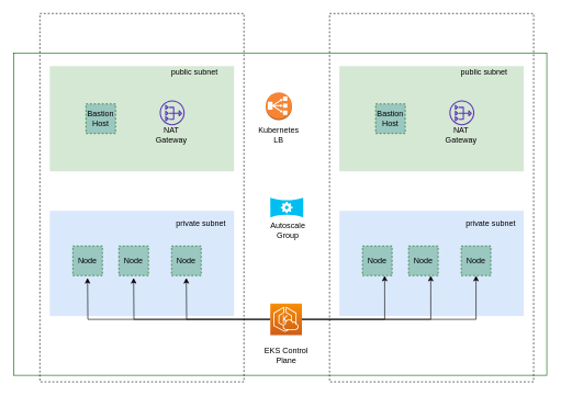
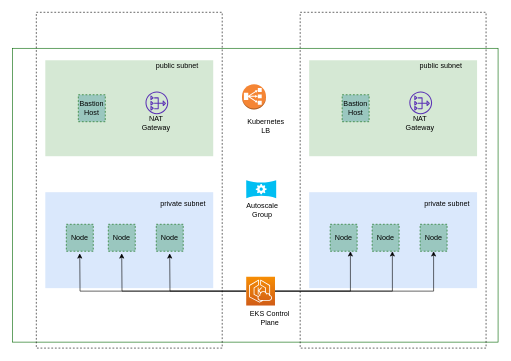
  <mxCell id="0" />
  <mxCell id="1" parent="0" />
  <mxCell id="2" value="" style="rounded=0;whiteSpace=wrap;html=1;strokeColor=#006600;" vertex="1" parent="1"><mxGeometry x="20" y="80" width="810" height="490" as="geometry" /></mxCell>
  <mxCell id="3" value="" style="rounded=0;whiteSpace=wrap;html=1;dashed=1;fillColor=none;" vertex="1" parent="1"><mxGeometry x="500" y="20" width="310" height="560" as="geometry" /></mxCell>
  <mxCell id="4" value="" style="rounded=0;whiteSpace=wrap;html=1;dashed=1;fillColor=none;" vertex="1" parent="1"><mxGeometry x="60" y="20" width="310" height="560" as="geometry" /></mxCell>
  <mxCell id="5" value="" style="rounded=0;whiteSpace=wrap;html=1;dashed=1;fillColor=#d5e8d4;strokeColor=none;" vertex="1" parent="1"><mxGeometry x="75" y="100" width="280" height="160" as="geometry" /></mxCell>
  <mxCell id="6" value="" style="rounded=0;whiteSpace=wrap;html=1;dashed=1;fillColor=#dae8fc;strokeColor=none;" vertex="1" parent="1"><mxGeometry x="75" y="320" width="280" height="160" as="geometry" /></mxCell>
  <mxCell id="7" value="" style="outlineConnect=0;fontColor=#232F3E;gradientColor=none;fillColor=#5A30B5;strokeColor=none;dashed=0;verticalLabelPosition=bottom;verticalAlign=top;align=center;html=1;fontSize=12;fontStyle=0;aspect=fixed;pointerEvents=1;shape=mxgraph.aws4.nat_gateway;" vertex="1" parent="1"><mxGeometry x="242" y="152" width="38" height="38" as="geometry" /></mxCell>
  <mxCell id="8" style="edgeStyle=orthogonalEdgeStyle;rounded=0;orthogonalLoop=1;jettySize=auto;html=1;" edge="1" parent="1" source="11"><mxGeometry relative="1" as="geometry"><mxPoint x="132.4" y="422" as="targetPoint" /></mxGeometry></mxCell>
  <mxCell id="9" style="edgeStyle=orthogonalEdgeStyle;rounded=0;orthogonalLoop=1;jettySize=auto;html=1;" edge="1" parent="1" source="11"><mxGeometry relative="1" as="geometry"><mxPoint x="202.4" y="422" as="targetPoint" /></mxGeometry></mxCell>
  <mxCell id="10" style="edgeStyle=orthogonalEdgeStyle;rounded=0;orthogonalLoop=1;jettySize=auto;html=1;" edge="1" parent="1" source="11"><mxGeometry relative="1" as="geometry"><mxPoint x="282.4" y="422" as="targetPoint" /></mxGeometry></mxCell>
  <mxCell id="11" value="" style="points=[[0,0,0],[0.25,0,0],[0.5,0,0],[0.75,0,0],[1,0,0],[0,1,0],[0.25,1,0],[0.5,1,0],[0.75,1,0],[1,1,0],[0,0.25,0],[0,0.5,0],[0,0.75,0],[1,0.25,0],[1,0.5,0],[1,0.75,0]];outlineConnect=0;fontColor=#232F3E;gradientColor=#F78E04;gradientDirection=north;fillColor=#D05C17;strokeColor=#ffffff;dashed=0;verticalLabelPosition=bottom;verticalAlign=top;align=center;html=1;fontSize=12;fontStyle=0;aspect=fixed;shape=mxgraph.aws4.resourceIcon;resIcon=mxgraph.aws4.eks_cloud;" vertex="1" parent="1"><mxGeometry x="410" y="461" width="48" height="48" as="geometry" /></mxCell>
  <mxCell id="12" value="NAT Gateway" style="text;html=1;strokeColor=none;fillColor=none;align=center;verticalAlign=middle;whiteSpace=wrap;rounded=0;dashed=1;" vertex="1" parent="1"><mxGeometry x="240" y="194" width="40" height="20" as="geometry" /></mxCell>
- <mxCell id="13" value="EKS Control Plane" style="text;html=1;strokeColor=none;fillColor=none;align=center;verticalAlign=middle;whiteSpace=wrap;rounded=0;dashed=1;" vertex="1" parent="1"><mxGeometry x="391.5" y="530" width="85" height="20" as="geometry" /></mxCell>
+ <mxCell id="13" value="EKS Control Plane" style="text;html=1;strokeColor=none;fillColor=none;align=center;verticalAlign=middle;whiteSpace=wrap;rounded=0;dashed=1;" vertex="1" parent="1"><mxGeometry x="406.5" y="520" width="85" height="20" as="geometry" /></mxCell>
  <mxCell id="14" value="" style="verticalLabelPosition=bottom;html=1;verticalAlign=top;align=center;strokeColor=none;fillColor=#00BEF2;shape=mxgraph.azure.autoscale;dashed=1;" vertex="1" parent="1"><mxGeometry x="410" y="300" width="50" height="30" as="geometry" /></mxCell>
  <mxCell id="15" value="Autoscale Group" style="text;html=1;strokeColor=none;fillColor=none;align=center;verticalAlign=middle;whiteSpace=wrap;rounded=0;dashed=1;" vertex="1" parent="1"><mxGeometry x="417" y="340" width="40" height="20" as="geometry" /></mxCell>
  <mxCell id="16" value="" style="outlineConnect=0;dashed=0;verticalLabelPosition=bottom;verticalAlign=top;align=center;html=1;shape=mxgraph.aws3.classic_load_balancer;fillColor=#F58534;gradientColor=none;strokeColor=#006600;" vertex="1" parent="1"><mxGeometry x="403" y="140" width="40" height="42" as="geometry" /></mxCell>
- <mxCell id="17" value="Kubernetes LB" style="text;html=1;strokeColor=none;fillColor=none;align=center;verticalAlign=middle;whiteSpace=wrap;rounded=0;dashed=1;" vertex="1" parent="1"><mxGeometry x="403" y="194" width="40" height="20" as="geometry" /></mxCell>
+ <mxCell id="17" value="Kubernetes LB" style="text;html=1;strokeColor=none;fillColor=none;align=center;verticalAlign=middle;whiteSpace=wrap;rounded=0;dashed=1;" vertex="1" parent="1"><mxGeometry x="423" y="199" width="40" height="20" as="geometry" /></mxCell>
  <mxCell id="18" value="public subnet" style="text;html=1;strokeColor=none;fillColor=none;align=center;verticalAlign=middle;whiteSpace=wrap;rounded=0;dashed=1;" vertex="1" parent="1"><mxGeometry x="250" y="100" width="90" height="20" as="geometry" /></mxCell>
  <mxCell id="19" value="private subnet" style="text;html=1;strokeColor=none;fillColor=none;align=center;verticalAlign=middle;whiteSpace=wrap;rounded=0;dashed=1;" vertex="1" parent="1"><mxGeometry x="255" y="330" width="100" height="20" as="geometry" /></mxCell>
  <mxCell id="20" value="Node" style="whiteSpace=wrap;html=1;aspect=fixed;dashed=1;strokeColor=#006600;fillColor=#9AC7BF;" vertex="1" parent="1"><mxGeometry x="110" y="373.5" width="45" height="45" as="geometry" /></mxCell>
  <mxCell id="21" value="Node" style="whiteSpace=wrap;html=1;aspect=fixed;dashed=1;strokeColor=#006600;fillColor=#9AC7BF;" vertex="1" parent="1"><mxGeometry x="180" y="373.5" width="45" height="45" as="geometry" /></mxCell>
  <mxCell id="22" value="Node" style="whiteSpace=wrap;html=1;aspect=fixed;dashed=1;strokeColor=#006600;fillColor=#9AC7BF;" vertex="1" parent="1"><mxGeometry x="260" y="373.5" width="45" height="45" as="geometry" /></mxCell>
  <mxCell id="23" value="Bastion Host" style="whiteSpace=wrap;html=1;aspect=fixed;dashed=1;strokeColor=#006600;fillColor=#9AC7BF;" vertex="1" parent="1"><mxGeometry x="130" y="157.5" width="45" height="45" as="geometry" /></mxCell>
  <mxCell id="24" value="" style="rounded=0;whiteSpace=wrap;html=1;dashed=1;fillColor=#d5e8d4;strokeColor=none;" vertex="1" parent="1"><mxGeometry x="515" y="100" width="280" height="160" as="geometry" /></mxCell>
  <mxCell id="25" value="" style="rounded=0;whiteSpace=wrap;html=1;dashed=1;fillColor=#dae8fc;strokeColor=none;" vertex="1" parent="1"><mxGeometry x="515" y="320" width="280" height="160" as="geometry" /></mxCell>
  <mxCell id="26" value="" style="outlineConnect=0;fontColor=#232F3E;gradientColor=none;fillColor=#5A30B5;strokeColor=none;dashed=0;verticalLabelPosition=bottom;verticalAlign=top;align=center;html=1;fontSize=12;fontStyle=0;aspect=fixed;pointerEvents=1;shape=mxgraph.aws4.nat_gateway;" vertex="1" parent="1"><mxGeometry x="682" y="152" width="38" height="38" as="geometry" /></mxCell>
  <mxCell id="27" value="NAT Gateway" style="text;html=1;strokeColor=none;fillColor=none;align=center;verticalAlign=middle;whiteSpace=wrap;rounded=0;dashed=1;" vertex="1" parent="1"><mxGeometry x="680" y="194" width="40" height="20" as="geometry" /></mxCell>
  <mxCell id="28" value="public subnet" style="text;html=1;strokeColor=none;fillColor=none;align=center;verticalAlign=middle;whiteSpace=wrap;rounded=0;dashed=1;" vertex="1" parent="1"><mxGeometry x="690" y="100" width="90" height="20" as="geometry" /></mxCell>
  <mxCell id="29" value="private subnet" style="text;html=1;strokeColor=none;fillColor=none;align=center;verticalAlign=middle;whiteSpace=wrap;rounded=0;dashed=1;" vertex="1" parent="1"><mxGeometry x="695" y="330" width="100" height="20" as="geometry" /></mxCell>
  <mxCell id="30" value="Node" style="whiteSpace=wrap;html=1;aspect=fixed;dashed=1;strokeColor=#006600;fillColor=#9AC7BF;" vertex="1" parent="1"><mxGeometry x="550" y="373.5" width="45" height="45" as="geometry" /></mxCell>
  <mxCell id="31" value="Node" style="whiteSpace=wrap;html=1;aspect=fixed;dashed=1;strokeColor=#006600;fillColor=#9AC7BF;" vertex="1" parent="1"><mxGeometry x="620" y="373.5" width="45" height="45" as="geometry" /></mxCell>
  <mxCell id="32" value="Node" style="whiteSpace=wrap;html=1;aspect=fixed;dashed=1;strokeColor=#006600;fillColor=#9AC7BF;" vertex="1" parent="1"><mxGeometry x="700" y="373.5" width="45" height="45" as="geometry" /></mxCell>
  <mxCell id="33" value="Bastion Host" style="whiteSpace=wrap;html=1;aspect=fixed;dashed=1;strokeColor=#006600;fillColor=#9AC7BF;" vertex="1" parent="1"><mxGeometry x="570" y="157.5" width="45" height="45" as="geometry" /></mxCell>
  <mxCell id="34" style="edgeStyle=orthogonalEdgeStyle;rounded=0;orthogonalLoop=1;jettySize=auto;html=1;entryX=0.75;entryY=1;entryDx=0;entryDy=0;" edge="1" parent="1" source="11" target="30"><mxGeometry relative="1" as="geometry" /></mxCell>
  <mxCell id="35" style="edgeStyle=orthogonalEdgeStyle;rounded=0;orthogonalLoop=1;jettySize=auto;html=1;entryX=0.75;entryY=1;entryDx=0;entryDy=0;" edge="1" parent="1" source="11" target="31"><mxGeometry relative="1" as="geometry" /></mxCell>
  <mxCell id="36" style="edgeStyle=orthogonalEdgeStyle;rounded=0;orthogonalLoop=1;jettySize=auto;html=1;" edge="1" parent="1" source="11" target="32"><mxGeometry relative="1" as="geometry" /></mxCell>
